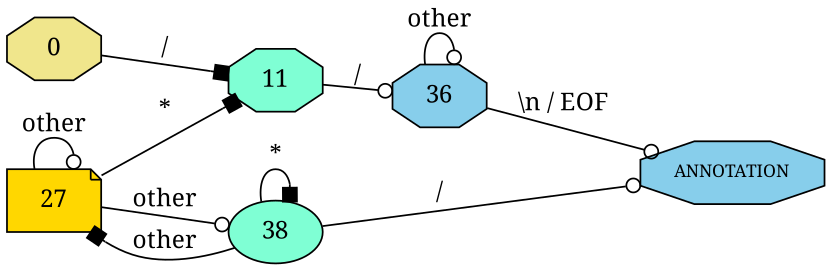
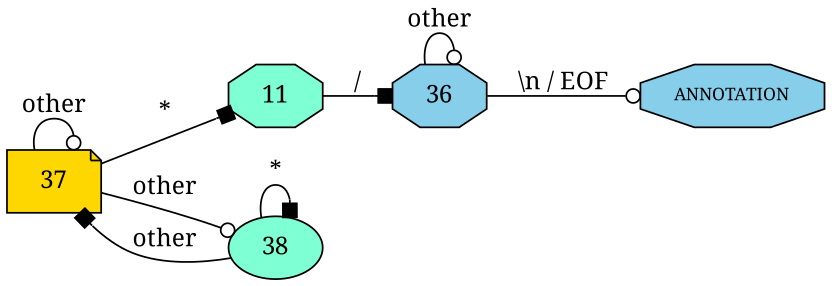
  digraph {
    fontname="Noto Serif"
    rankdir=LR
    node [fillcolor=skyblue fontname="Noto Serif" shape=octagon style=filled]
    edge [arrowhead=box fontname="Noto Serif"]
    ANNOTATION [fontsize=10]
-   0 [fillcolor=khaki]
    11 [fillcolor=aquamarine]
    36
-   37 [fillcolor=gold shape=note label=27]
+   37 [fillcolor=gold shape=note]
    38 [fillcolor=aquamarine shape=ellipse]
-   0 -> 11 [label="/"]
-   11 -> 36 [arrowhead=odot label="/"]
+   11 -> 36 [label="/"]
    36 -> ANNOTATION [arrowhead=odot label="\\n / EOF"]
    36 -> 36 [arrowhead=odot label=other]
    37 -> 11 [label="*"]
    37 -> 37 [arrowhead=odot label=other]
    37 -> 38 [arrowhead=odot label=other]
-   38 -> ANNOTATION [arrowhead=odot label="/"]
    38 -> 37 [label=other]
    38 -> 38 [label="*"]
  }
